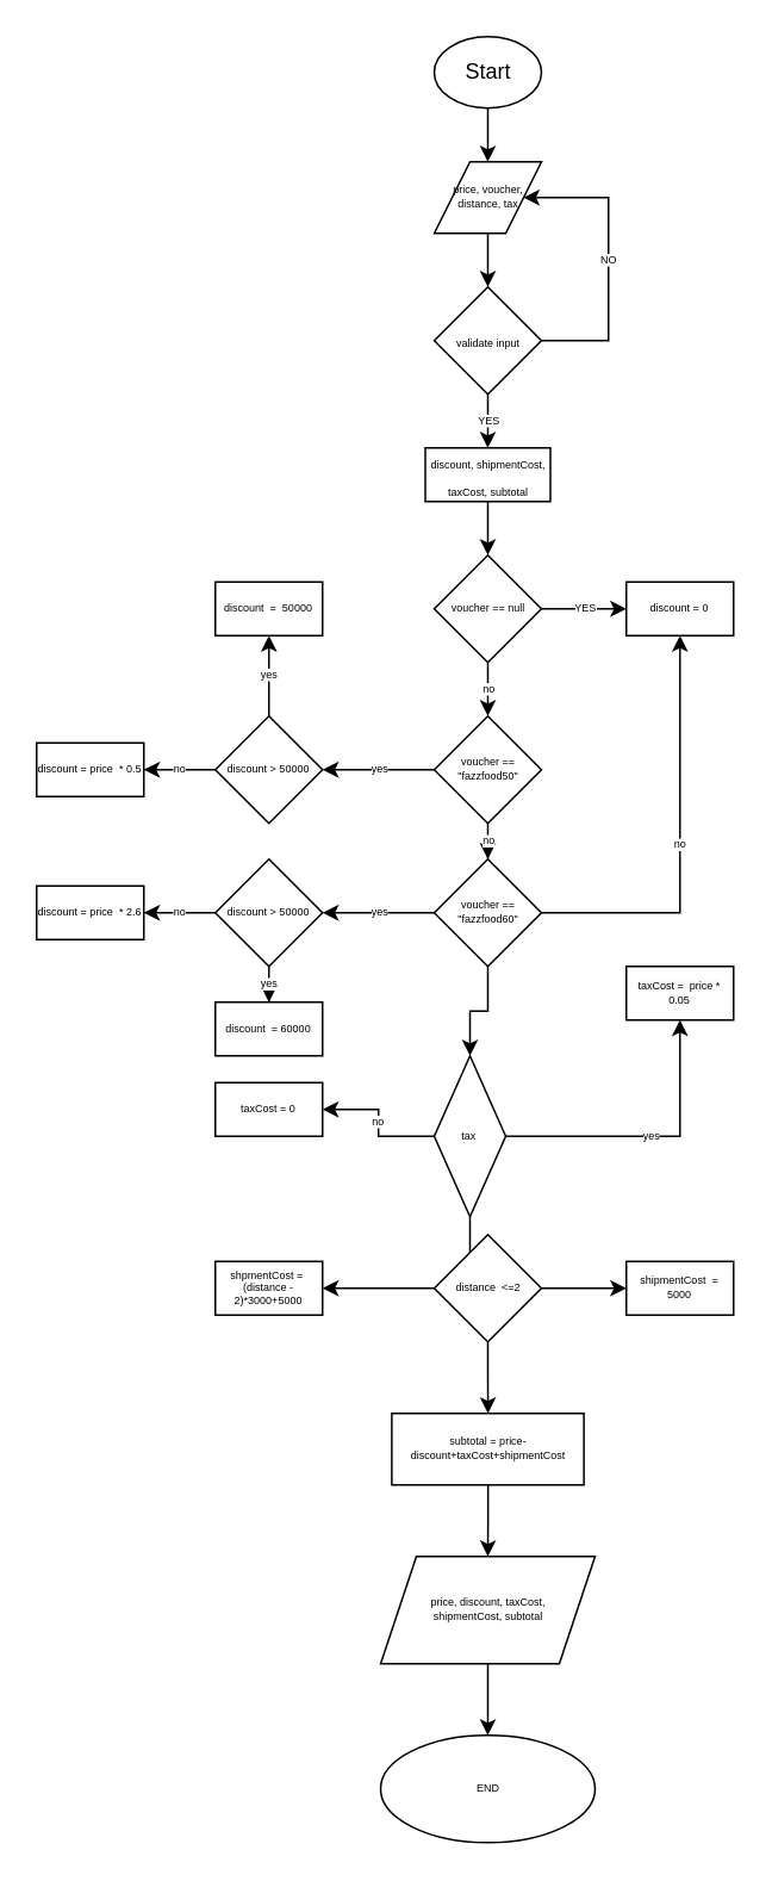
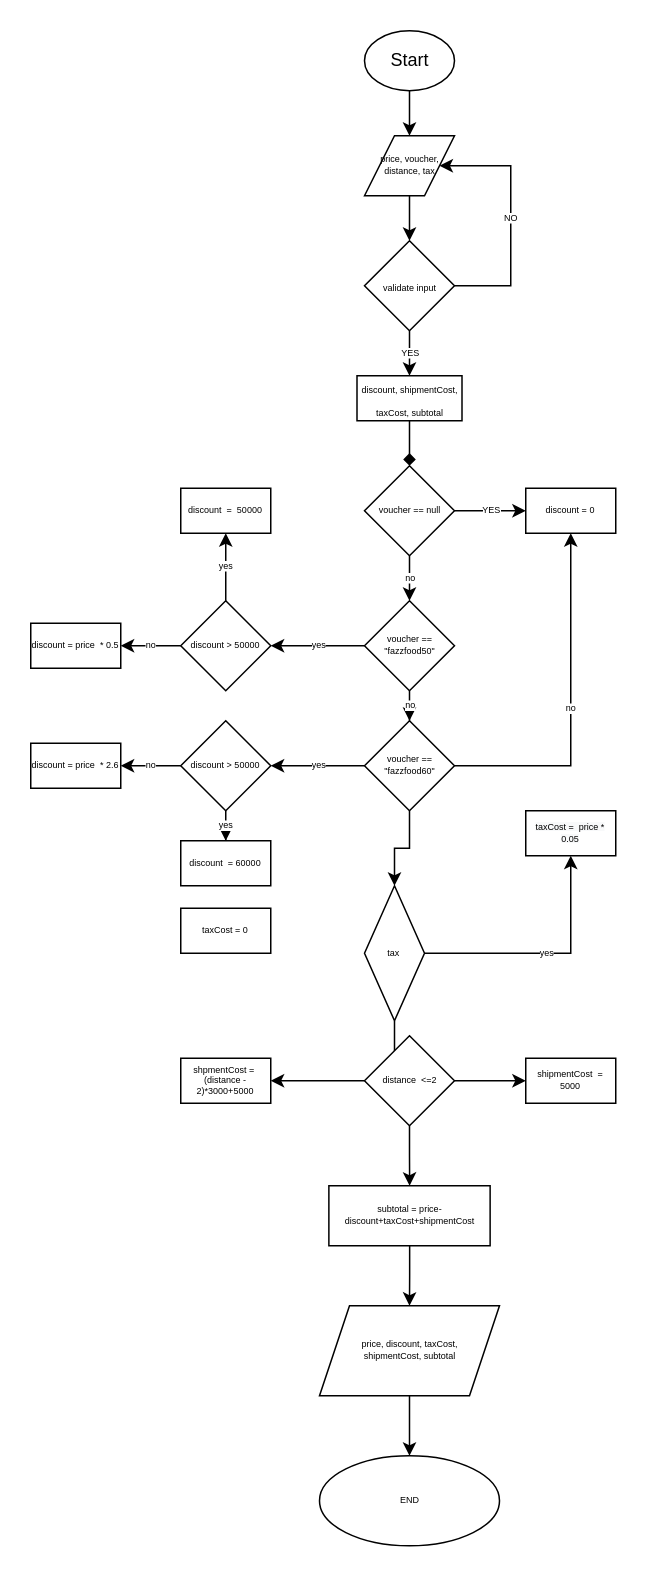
  <mxCell id="0" />
  <mxCell id="1" parent="0" />
  <mxCell id="2" style="edgeStyle=orthogonalEdgeStyle;rounded=0;orthogonalLoop=1;jettySize=auto;html=1;entryX=0.5;entryY=0;entryDx=0;entryDy=0;fontSize=6;" parent="1" source="3" target="5" edge="1"><mxGeometry relative="1" as="geometry" /></mxCell>
  <mxCell id="3" value="Start" style="ellipse;whiteSpace=wrap;html=1;" parent="1" vertex="1"><mxGeometry x="242.5" y="20" width="60" height="40" as="geometry" /></mxCell>
  <mxCell id="4" value="" style="edgeStyle=orthogonalEdgeStyle;rounded=0;orthogonalLoop=1;jettySize=auto;html=1;fontSize=6;" parent="1" source="5" target="8" edge="1"><mxGeometry relative="1" as="geometry" /></mxCell>
  <mxCell id="5" value="&lt;font style=&quot;font-size: 6px;&quot;&gt;price, voucher, distance, tax&lt;/font&gt;" style="shape=parallelogram;perimeter=parallelogramPerimeter;whiteSpace=wrap;html=1;fixedSize=1;fontSize=6;" parent="1" vertex="1"><mxGeometry x="242.5" y="90" width="60" height="40" as="geometry" /></mxCell>
  <mxCell id="6" value="YES" style="edgeStyle=orthogonalEdgeStyle;rounded=0;orthogonalLoop=1;jettySize=auto;html=1;fontSize=6;" parent="1" source="8" target="10" edge="1"><mxGeometry relative="1" as="geometry" /></mxCell>
  <mxCell id="7" value="NO" style="edgeStyle=orthogonalEdgeStyle;rounded=0;orthogonalLoop=1;jettySize=auto;html=1;entryX=1;entryY=0.5;entryDx=0;entryDy=0;fontSize=6;exitX=1;exitY=0.5;exitDx=0;exitDy=0;" parent="1" source="8" target="5" edge="1"><mxGeometry relative="1" as="geometry"><Array as="points"><mxPoint x="340" y="190" /><mxPoint x="340" y="110" /></Array></mxGeometry></mxCell>
  <mxCell id="8" value="&lt;font style=&quot;font-size: 6px;&quot;&gt;validate input&lt;/font&gt;" style="rhombus;whiteSpace=wrap;html=1;" parent="1" vertex="1"><mxGeometry x="242.5" y="160" width="60" height="60" as="geometry" /></mxCell>
- <mxCell id="9" value="" style="edgeStyle=orthogonalEdgeStyle;rounded=0;orthogonalLoop=1;jettySize=auto;html=1;fontSize=6;" parent="1" source="10" target="13" edge="1"><mxGeometry relative="1" as="geometry" /></mxCell>
+ <mxCell id="9" value="" style="edgeStyle=orthogonalEdgeStyle;rounded=0;orthogonalLoop=1;jettySize=auto;html=1;fontSize=6;endArrow=diamond;" parent="1" source="10" target="13" edge="1"><mxGeometry relative="1" as="geometry" /></mxCell>
  <mxCell id="10" value="&lt;font style=&quot;font-size: 6px;&quot;&gt;discount, shipmentCost, taxCost, subtotal&lt;/font&gt;" style="whiteSpace=wrap;html=1;" parent="1" vertex="1"><mxGeometry x="237.5" y="250" width="70" height="30" as="geometry" /></mxCell>
  <mxCell id="11" value="YES" style="edgeStyle=orthogonalEdgeStyle;rounded=0;orthogonalLoop=1;jettySize=auto;html=1;fontSize=6;" parent="1" source="13" target="14" edge="1"><mxGeometry relative="1" as="geometry" /></mxCell>
  <mxCell id="12" value="no" style="edgeStyle=orthogonalEdgeStyle;rounded=0;orthogonalLoop=1;jettySize=auto;html=1;fontSize=6;" parent="1" source="13" target="21" edge="1"><mxGeometry relative="1" as="geometry" /></mxCell>
  <mxCell id="13" value="voucher == null" style="rhombus;whiteSpace=wrap;html=1;fontSize=6;" parent="1" vertex="1"><mxGeometry x="242.5" y="310" width="60" height="60" as="geometry" /></mxCell>
  <mxCell id="14" value="discount = 0" style="whiteSpace=wrap;html=1;fontSize=6;" parent="1" vertex="1"><mxGeometry x="350" y="325" width="60" height="30" as="geometry" /></mxCell>
  <mxCell id="15" value="no" style="edgeStyle=orthogonalEdgeStyle;rounded=0;orthogonalLoop=1;jettySize=auto;html=1;fontSize=6;" parent="1" source="18" target="14" edge="1"><mxGeometry relative="1" as="geometry"><mxPoint x="380" y="360" as="targetPoint" /><Array as="points"><mxPoint x="380" y="510" /></Array></mxGeometry></mxCell>
  <mxCell id="16" value="yes" style="edgeStyle=orthogonalEdgeStyle;rounded=0;orthogonalLoop=1;jettySize=auto;html=1;fontSize=6;" parent="1" source="18" target="29" edge="1"><mxGeometry relative="1" as="geometry" /></mxCell>
  <mxCell id="17" value="" style="edgeStyle=orthogonalEdgeStyle;rounded=0;orthogonalLoop=1;jettySize=auto;html=1;fontSize=6;" parent="1" source="18" target="35" edge="1"><mxGeometry relative="1" as="geometry" /></mxCell>
  <mxCell id="18" value="voucher == &quot;fazzfood60&quot;" style="rhombus;whiteSpace=wrap;html=1;fontSize=6;" parent="1" vertex="1"><mxGeometry x="242.5" y="480" width="60" height="60" as="geometry" /></mxCell>
  <mxCell id="19" value="no" style="edgeStyle=orthogonalEdgeStyle;rounded=0;orthogonalLoop=1;jettySize=auto;html=1;fontSize=6;" parent="1" source="21" target="18" edge="1"><mxGeometry relative="1" as="geometry" /></mxCell>
  <mxCell id="20" value="yes" style="edgeStyle=orthogonalEdgeStyle;rounded=0;orthogonalLoop=1;jettySize=auto;html=1;fontSize=6;" parent="1" source="21" target="24" edge="1"><mxGeometry relative="1" as="geometry" /></mxCell>
  <mxCell id="21" value="voucher == &quot;fazzfood50&quot;" style="rhombus;whiteSpace=wrap;html=1;fontSize=6;" parent="1" vertex="1"><mxGeometry x="242.5" y="400" width="60" height="60" as="geometry" /></mxCell>
  <mxCell id="22" value="yes" style="edgeStyle=orthogonalEdgeStyle;rounded=0;orthogonalLoop=1;jettySize=auto;html=1;fontSize=6;" parent="1" source="24" target="25" edge="1"><mxGeometry relative="1" as="geometry" /></mxCell>
  <mxCell id="23" value="no" style="edgeStyle=orthogonalEdgeStyle;rounded=0;orthogonalLoop=1;jettySize=auto;html=1;fontSize=6;" parent="1" source="24" target="26" edge="1"><mxGeometry relative="1" as="geometry" /></mxCell>
  <mxCell id="24" value="discount &amp;gt; 50000" style="rhombus;whiteSpace=wrap;html=1;fontSize=6;" parent="1" vertex="1"><mxGeometry x="120" y="400" width="60" height="60" as="geometry" /></mxCell>
  <mxCell id="25" value="discount&amp;nbsp; =&amp;nbsp; 50000" style="whiteSpace=wrap;html=1;fontSize=6;" parent="1" vertex="1"><mxGeometry x="120" y="325" width="60" height="30" as="geometry" /></mxCell>
  <mxCell id="26" value="discount = price&amp;nbsp; * 0.5" style="whiteSpace=wrap;html=1;fontSize=6;" parent="1" vertex="1"><mxGeometry x="20" y="415" width="60" height="30" as="geometry" /></mxCell>
  <mxCell id="27" value="no" style="edgeStyle=orthogonalEdgeStyle;rounded=0;orthogonalLoop=1;jettySize=auto;html=1;fontSize=6;" parent="1" source="29" target="30" edge="1"><mxGeometry relative="1" as="geometry" /></mxCell>
  <mxCell id="28" value="yes" style="edgeStyle=orthogonalEdgeStyle;rounded=0;orthogonalLoop=1;jettySize=auto;html=1;fontSize=6;" parent="1" source="29" target="31" edge="1"><mxGeometry relative="1" as="geometry" /></mxCell>
  <mxCell id="29" value="discount &amp;gt; 50000" style="rhombus;whiteSpace=wrap;html=1;fontSize=6;" parent="1" vertex="1"><mxGeometry x="120" y="480" width="60" height="60" as="geometry" /></mxCell>
  <mxCell id="30" value="discount = price&amp;nbsp; * 2.6" style="whiteSpace=wrap;html=1;fontSize=6;" parent="1" vertex="1"><mxGeometry x="20" y="495" width="60" height="30" as="geometry" /></mxCell>
  <mxCell id="31" value="discount&amp;nbsp; = 60000" style="whiteSpace=wrap;html=1;fontSize=6;" parent="1" vertex="1"><mxGeometry x="120" y="560" width="60" height="30" as="geometry" /></mxCell>
  <mxCell id="32" value="yes" style="edgeStyle=orthogonalEdgeStyle;rounded=0;orthogonalLoop=1;jettySize=auto;html=1;fontSize=6;" parent="1" source="35" target="36" edge="1"><mxGeometry relative="1" as="geometry" /></mxCell>
- <mxCell id="33" value="no" style="edgeStyle=orthogonalEdgeStyle;rounded=0;orthogonalLoop=1;jettySize=auto;html=1;fontSize=6;" parent="1" source="35" target="37" edge="1"><mxGeometry relative="1" as="geometry" /></mxCell>
  <mxCell id="34" value="" style="edgeStyle=orthogonalEdgeStyle;rounded=0;orthogonalLoop=1;jettySize=auto;html=1;fontSize=6;" parent="1" source="35" target="41" edge="1"><mxGeometry relative="1" as="geometry" /></mxCell>
  <mxCell id="35" value="tax&amp;nbsp;" style="rhombus;whiteSpace=wrap;html=1;fontSize=6;" parent="1" vertex="1"><mxGeometry x="242.5" y="590" width="40" height="90" as="geometry" /></mxCell>
  <mxCell id="36" value="&lt;span style=&quot;color: rgb(0, 0, 0); font-family: Helvetica; font-size: 6px; font-style: normal; font-variant-ligatures: normal; font-variant-caps: normal; font-weight: 400; letter-spacing: normal; orphans: 2; text-align: center; text-indent: 0px; text-transform: none; widows: 2; word-spacing: 0px; -webkit-text-stroke-width: 0px; background-color: rgb(248, 249, 250); text-decoration-thickness: initial; text-decoration-style: initial; text-decoration-color: initial; float: none; display: inline !important;&quot;&gt;taxCost =&amp;nbsp; price * 0.05&lt;/span&gt;&lt;br&gt;" style="whiteSpace=wrap;html=1;fontSize=6;" parent="1" vertex="1"><mxGeometry x="350" y="540" width="60" height="30" as="geometry" /></mxCell>
  <mxCell id="37" value="taxCost = 0" style="whiteSpace=wrap;html=1;fontSize=6;" parent="1" vertex="1"><mxGeometry x="120" y="605" width="60" height="30" as="geometry" /></mxCell>
  <mxCell id="38" value="" style="edgeStyle=orthogonalEdgeStyle;rounded=0;orthogonalLoop=1;jettySize=auto;html=1;fontSize=6;" parent="1" source="41" target="42" edge="1"><mxGeometry relative="1" as="geometry" /></mxCell>
  <mxCell id="39" value="" style="edgeStyle=orthogonalEdgeStyle;rounded=0;orthogonalLoop=1;jettySize=auto;html=1;fontSize=6;" parent="1" source="41" target="43" edge="1"><mxGeometry relative="1" as="geometry" /></mxCell>
  <mxCell id="40" value="" style="edgeStyle=orthogonalEdgeStyle;rounded=0;orthogonalLoop=1;jettySize=auto;html=1;fontSize=6;" parent="1" source="41" target="45" edge="1"><mxGeometry relative="1" as="geometry" /></mxCell>
  <mxCell id="41" value="distance&amp;nbsp; &amp;lt;=2" style="rhombus;whiteSpace=wrap;html=1;fontSize=6;" parent="1" vertex="1"><mxGeometry x="242.5" y="690" width="60" height="60" as="geometry" /></mxCell>
  <mxCell id="42" value="shpmentCost =&amp;nbsp; (distance - 2)*3000+5000" style="whiteSpace=wrap;html=1;fontSize=6;" parent="1" vertex="1"><mxGeometry x="120" y="705" width="60" height="30" as="geometry" /></mxCell>
  <mxCell id="43" value="shipmentCost&amp;nbsp; = 5000" style="whiteSpace=wrap;html=1;fontSize=6;" parent="1" vertex="1"><mxGeometry x="350" y="705" width="60" height="30" as="geometry" /></mxCell>
  <mxCell id="44" value="" style="edgeStyle=orthogonalEdgeStyle;rounded=0;orthogonalLoop=1;jettySize=auto;html=1;fontSize=6;" parent="1" source="45" target="47" edge="1"><mxGeometry relative="1" as="geometry" /></mxCell>
  <mxCell id="45" value="subtotal = price-discount+taxCost+shipmentCost" style="whiteSpace=wrap;html=1;fontSize=6;" parent="1" vertex="1"><mxGeometry x="218.75" y="790" width="107.5" height="40" as="geometry" /></mxCell>
  <mxCell id="46" value="" style="edgeStyle=orthogonalEdgeStyle;rounded=0;orthogonalLoop=1;jettySize=auto;html=1;fontSize=6;" parent="1" source="47" target="48" edge="1"><mxGeometry relative="1" as="geometry" /></mxCell>
  <mxCell id="47" value="price, discount, taxCost, &lt;br&gt;shipmentCost, subtotal" style="shape=parallelogram;perimeter=parallelogramPerimeter;whiteSpace=wrap;html=1;fixedSize=1;fontSize=6;" parent="1" vertex="1"><mxGeometry x="212.5" y="870" width="120" height="60" as="geometry" /></mxCell>
  <mxCell id="48" value="END" style="ellipse;whiteSpace=wrap;html=1;fontSize=6;" parent="1" vertex="1"><mxGeometry x="212.5" y="970" width="120" height="60" as="geometry" /></mxCell>
